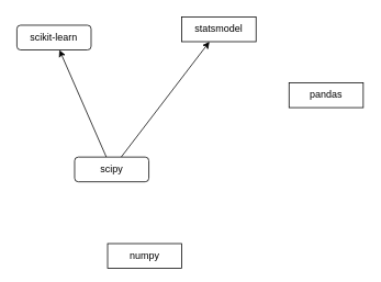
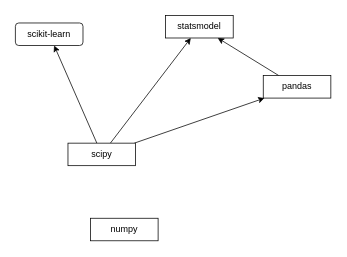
  <mxCell id="0" />
  <mxCell id="1" parent="0" />
  <mxCell id="2" value="" style="rounded=0;orthogonalLoop=1;jettySize=auto;html=1;" parent="1" source="5" target="6" edge="1"><mxGeometry relative="1" as="geometry" /></mxCell>
+ <mxCell id="3" style="edgeStyle=none;rounded=0;orthogonalLoop=1;jettySize=auto;html=1;" edge="1" parent="1" source="5" target="8"><mxGeometry relative="1" as="geometry" /></mxCell>
  <mxCell id="4" style="edgeStyle=none;rounded=0;orthogonalLoop=1;jettySize=auto;html=1;" edge="1" parent="1" source="5" target="10"><mxGeometry relative="1" as="geometry" /></mxCell>
- <mxCell id="5" value="scipy" style="whiteSpace=wrap;html=1;rounded=1;" parent="1" vertex="1"><mxGeometry x="90" y="190" width="90" height="30" as="geometry" /></mxCell>
+ <mxCell id="5" value="scipy" style="rounded=0;whiteSpace=wrap;html=1;" parent="1" vertex="1"><mxGeometry x="90" y="190" width="90" height="30" as="geometry" /></mxCell>
  <mxCell id="6" value="statsmodel" style="rounded=0;whiteSpace=wrap;html=1;" parent="1" vertex="1"><mxGeometry x="220" y="20" width="90" height="30" as="geometry" /></mxCell>
+ <mxCell id="7" style="edgeStyle=none;rounded=0;orthogonalLoop=1;jettySize=auto;html=1;" edge="1" parent="1" source="8" target="6"><mxGeometry relative="1" as="geometry" /></mxCell>
  <mxCell id="8" value="pandas" style="rounded=0;whiteSpace=wrap;html=1;" vertex="1" parent="1"><mxGeometry x="350" y="100" width="90" height="30" as="geometry" /></mxCell>
- <mxCell id="9" value="numpy" style="rounded=0;whiteSpace=wrap;html=1;" vertex="1" parent="1"><mxGeometry x="130" y="295" width="90" height="30" as="geometry" /></mxCell>
+ <mxCell id="9" value="numpy" style="rounded=0;whiteSpace=wrap;html=1;" vertex="1" parent="1"><mxGeometry x="120" y="290" width="90" height="30" as="geometry" /></mxCell>
  <mxCell id="10" value="scikit-learn" style="whiteSpace=wrap;html=1;rounded=1;" vertex="1" parent="1"><mxGeometry x="20" y="30" width="90" height="30" as="geometry" /></mxCell>
